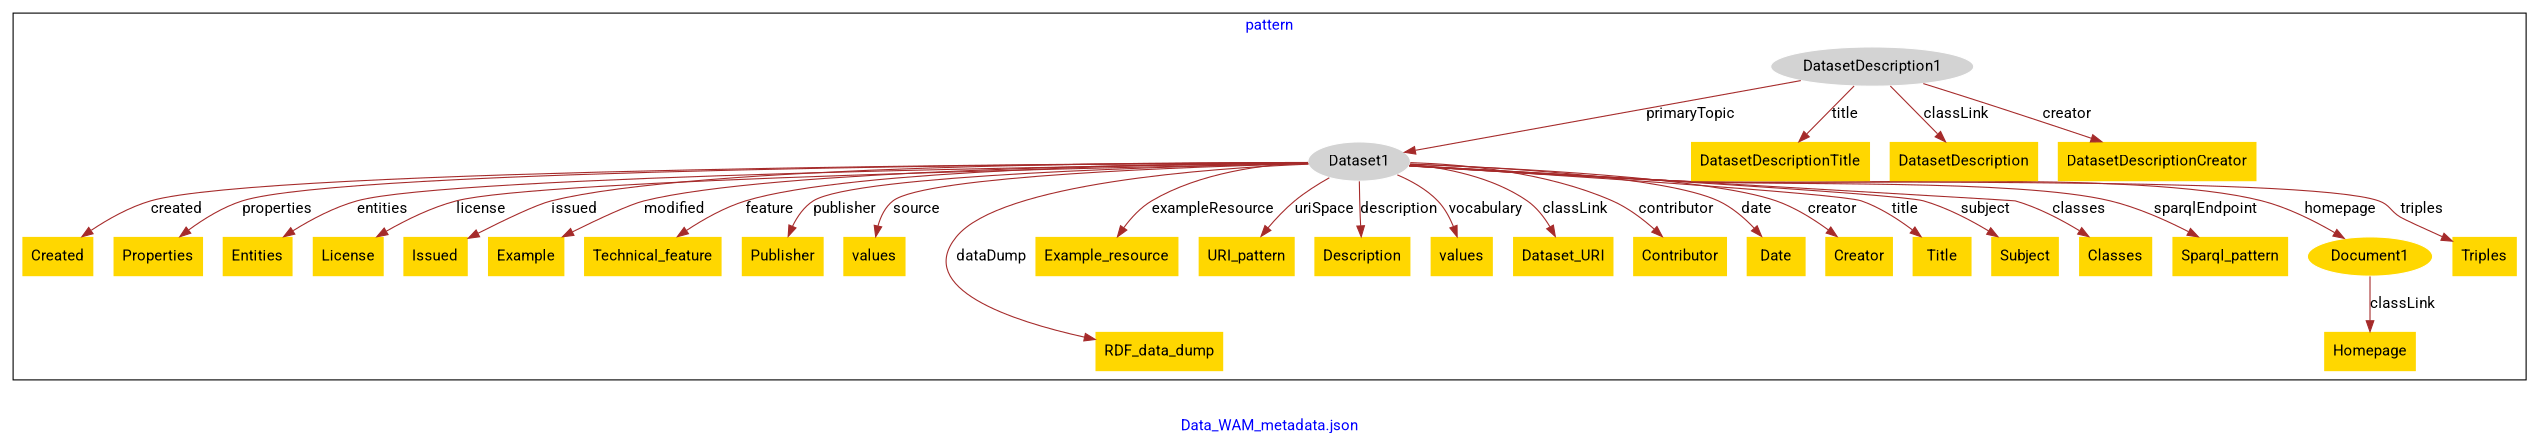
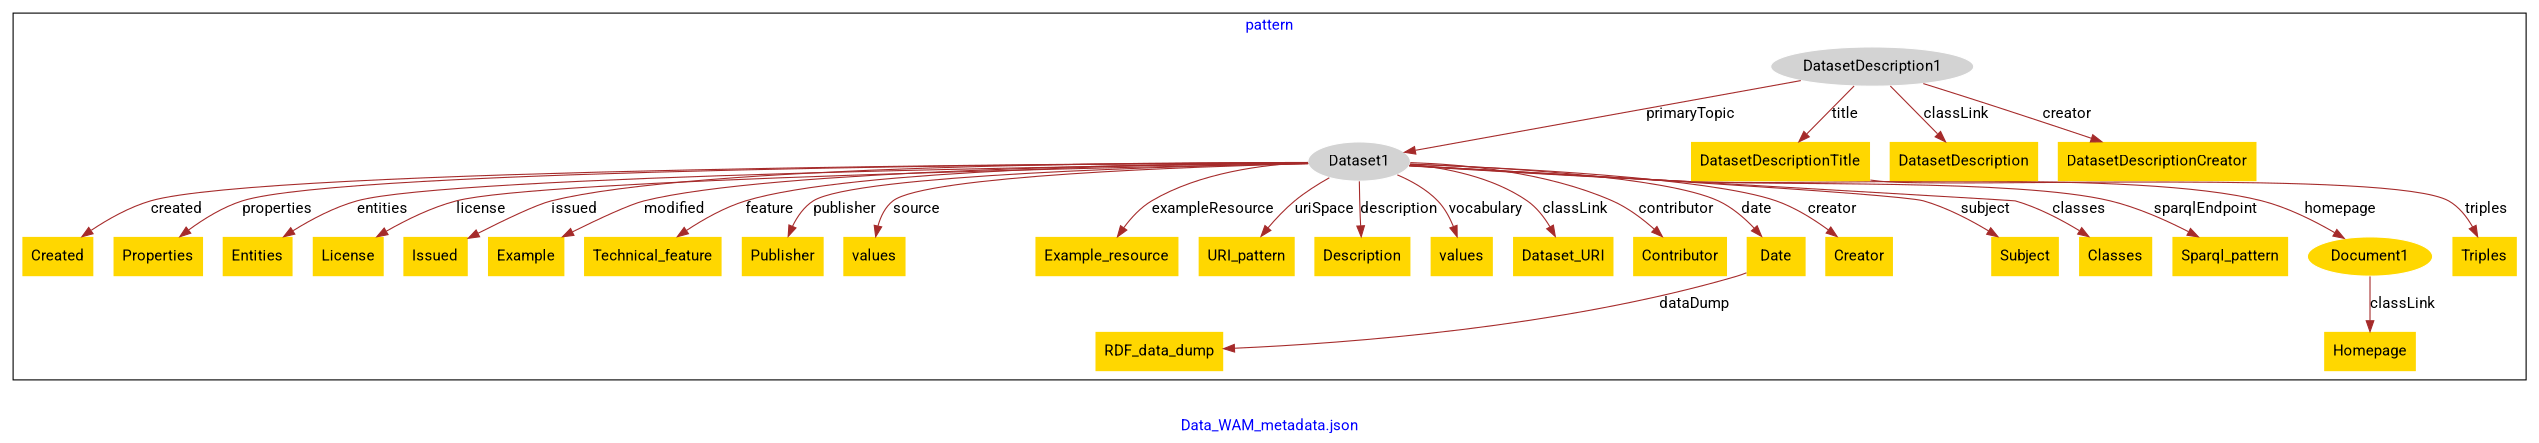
  digraph {
    fontcolor=blue
    fontname=Roboto
    label="Data_WAM_metadata.json"
    remincross=true
    node [fillcolor=gold fontname=Roboto style=filled shape=plaintext]
    edge [color=brown fontcolor=black fontname=Roboto]
    n1 [color=white fillcolor=lightgray label=Dataset1 shape=""]
    n2 [color=white label=Document1 shape=""]
    n3 [color=white fillcolor=lightgray label=DatasetDescription1 shape=""]
    n4 [label=Homepage]
    n5 [label=DatasetDescriptionTitle]
    n6 [label=Created]
    n7 [label=Triples]
    n8 [label=Properties]
    n9 [label=Entities]
    n10 [label=License]
    n11 [label=Issued]
    n12 [label=Example]
    n13 [label=Technical_feature]
    n14 [label=Publisher]
    n15 [label=values]
    n16 [label=Date]
    n17 [label=Example_resource]
    n18 [label=URI_pattern]
    n19 [label=Description]
    n20 [label=values]
    n21 [label=DatasetDescription]
    n22 [label=Dataset_URI]
    n23 [label=Contributor]
    n24 [label=RDF_data_dump]
    n25 [label=Creator]
-   n26 [label=Title]
    n27 [label=Subject]
    n28 [label=Classes]
    n29 [label=DatasetDescriptionCreator]
    n30 [label=Sparql_pattern]
    subgraph cluster_1 {
      label=pattern
      n1
      n2
      n3
      n4
      n5
      n6
      n7
      n8
      n9
      n10
      n11
      n12
      n13
      n14
      n15
      n16
      n17
      n18
      n19
      n20
      n21
      n22
      n23
      n24
      n25
-     n26
      n27
      n28
      n29
      n30
    }
    n1 -> n2 [label=homepage]
    n1 -> n6 [label=created]
-   n1 -> n7 [label=triples]
+   n5 -> n7 [label=triples]
    n1 -> n8 [label=properties]
    n1 -> n9 [label=entities]
    n1 -> n10 [label=license]
    n1 -> n11 [label=issued]
    n1 -> n12 [label=modified]
    n1 -> n13 [label=feature]
    n1 -> n14 [label=publisher]
    n1 -> n15 [label=source]
    n1 -> n16 [label=date]
    n1 -> n17 [label=exampleResource]
    n1 -> n18 [label=uriSpace]
    n1 -> n19 [label=description]
    n1 -> n20 [label=vocabulary]
    n1 -> n22 [label=classLink]
    n1 -> n23 [label=contributor]
-   n1 -> n24 [label=dataDump]
+   n16 -> n24 [label=dataDump]
    n1 -> n25 [label=creator]
-   n1 -> n26 [label=title]
    n1 -> n27 [label=subject]
    n1 -> n28 [label=classes]
    n1 -> n30 [label=sparqlEndpoint]
    n2 -> n4 [label=classLink]
    n3 -> n1 [label=primaryTopic]
    n3 -> n5 [label=title]
    n3 -> n21 [label=classLink]
    n3 -> n29 [label=creator]
  }
